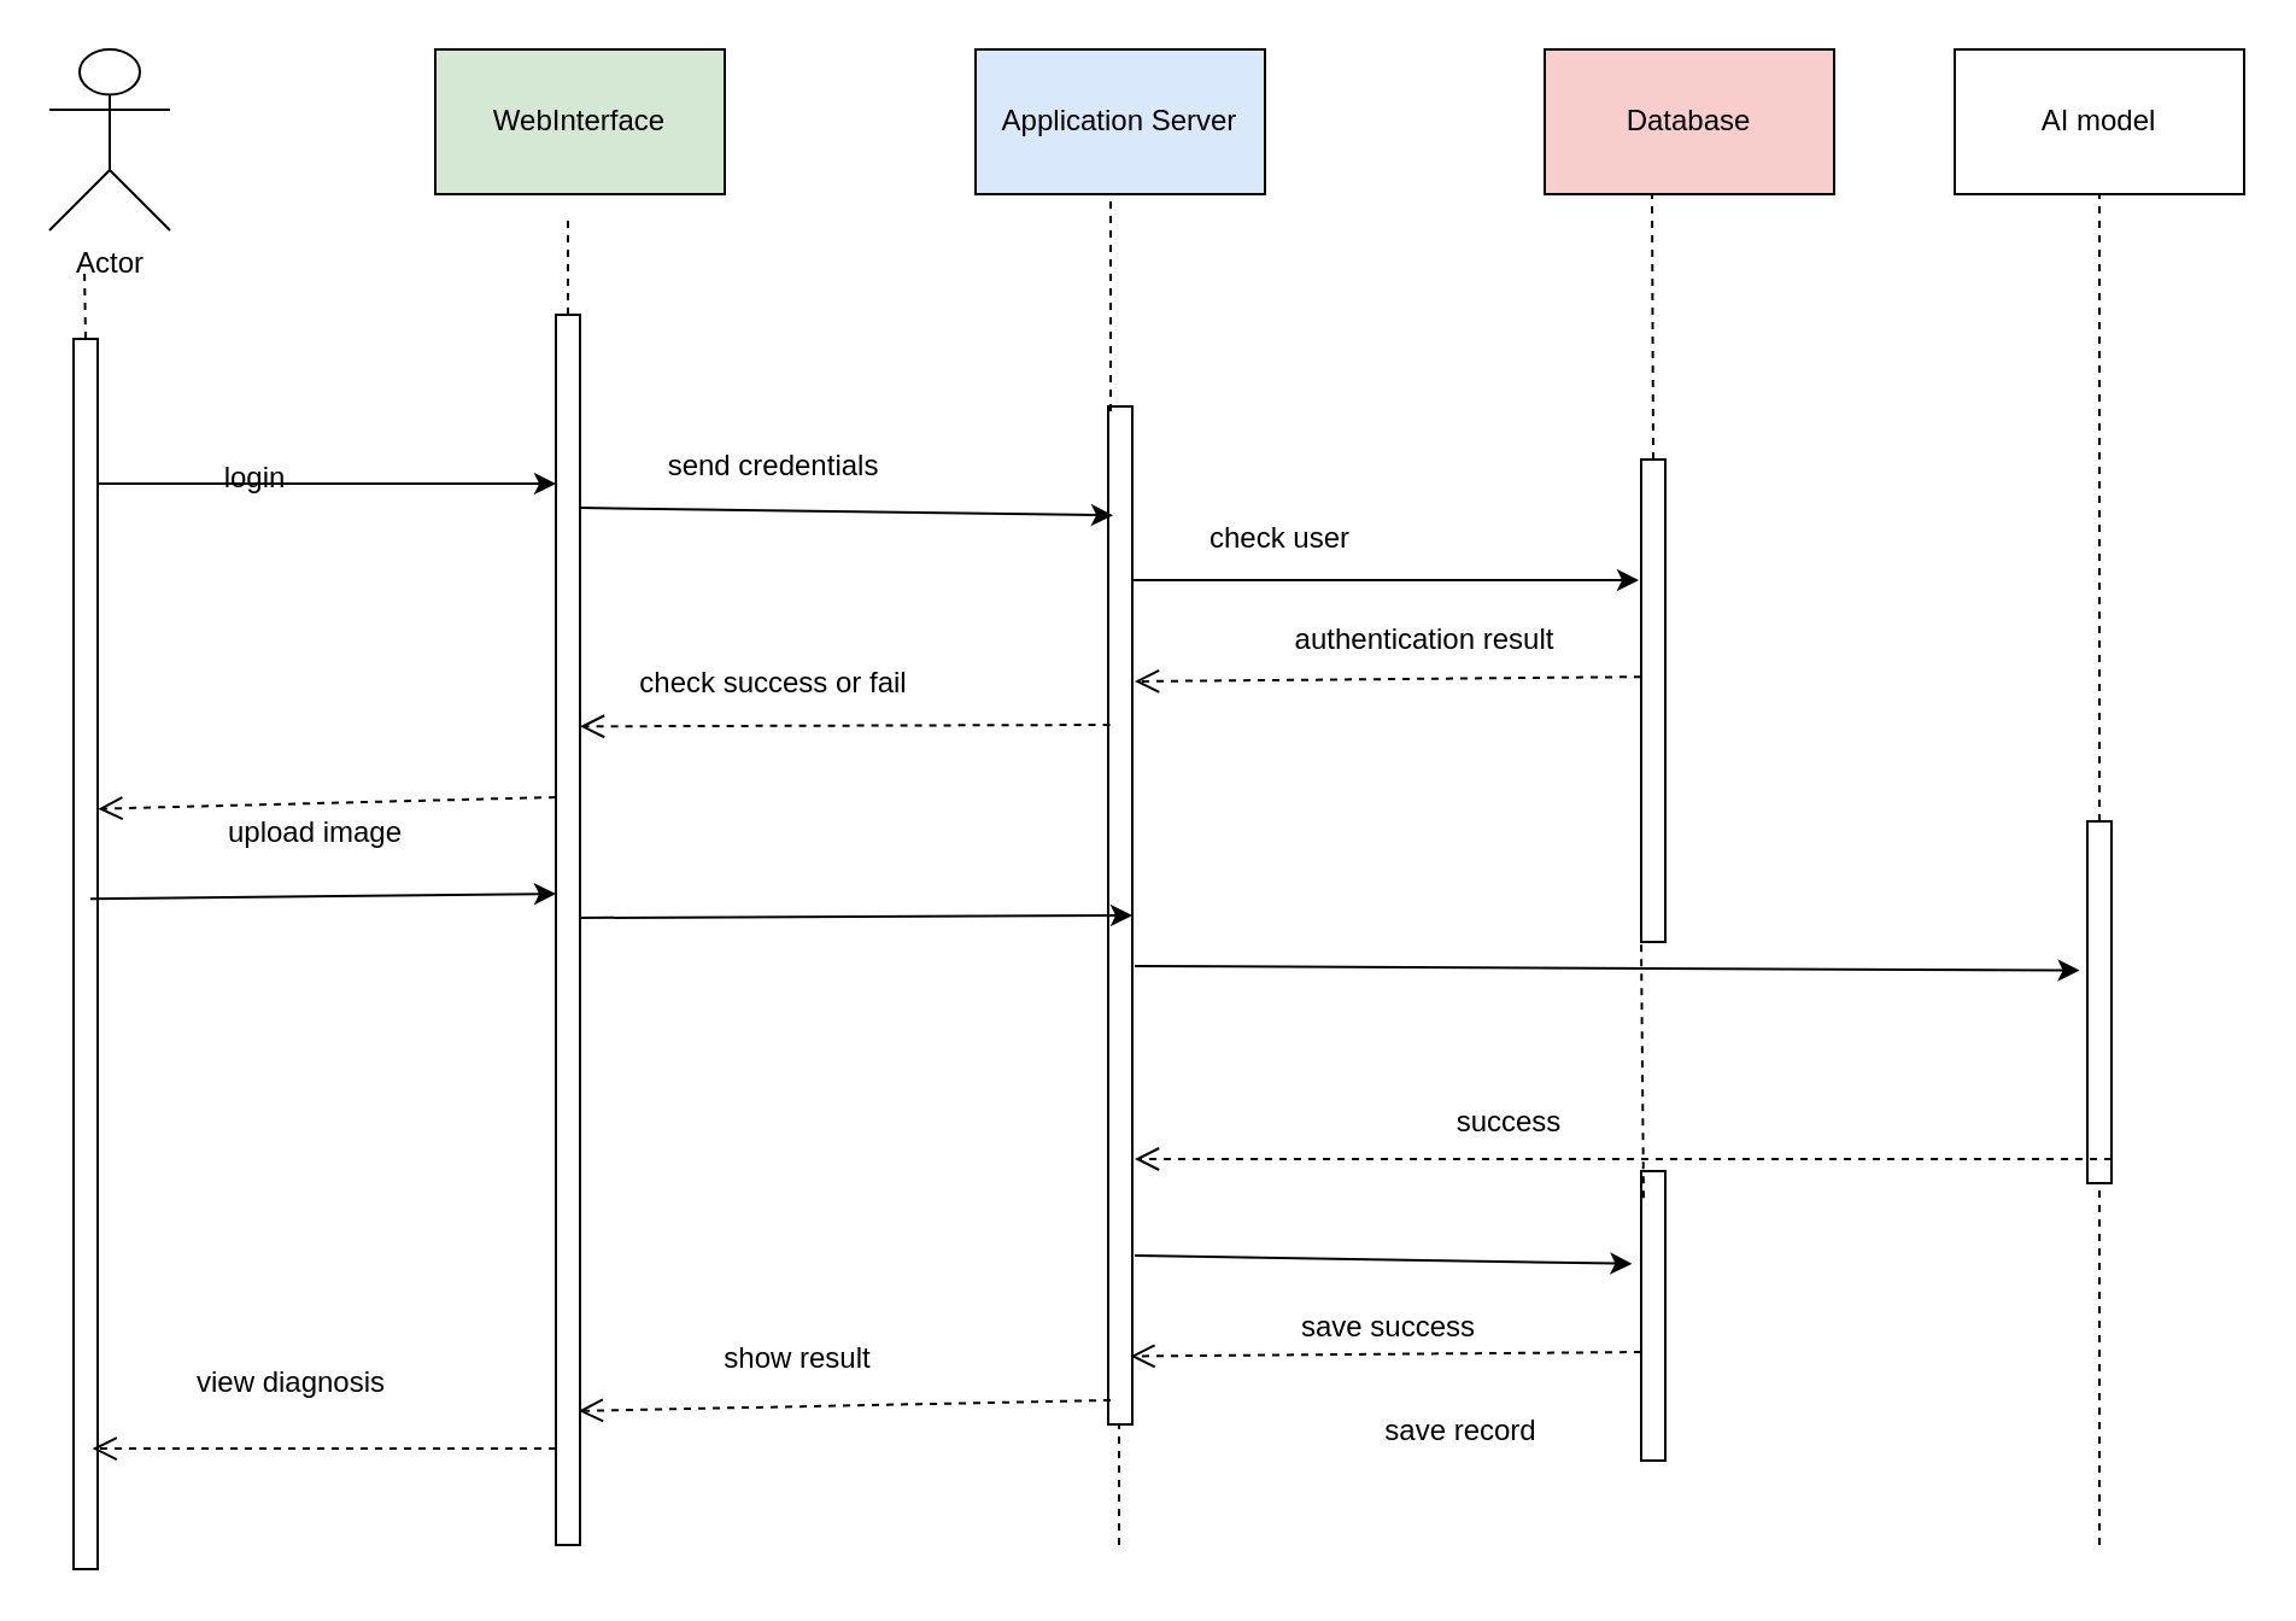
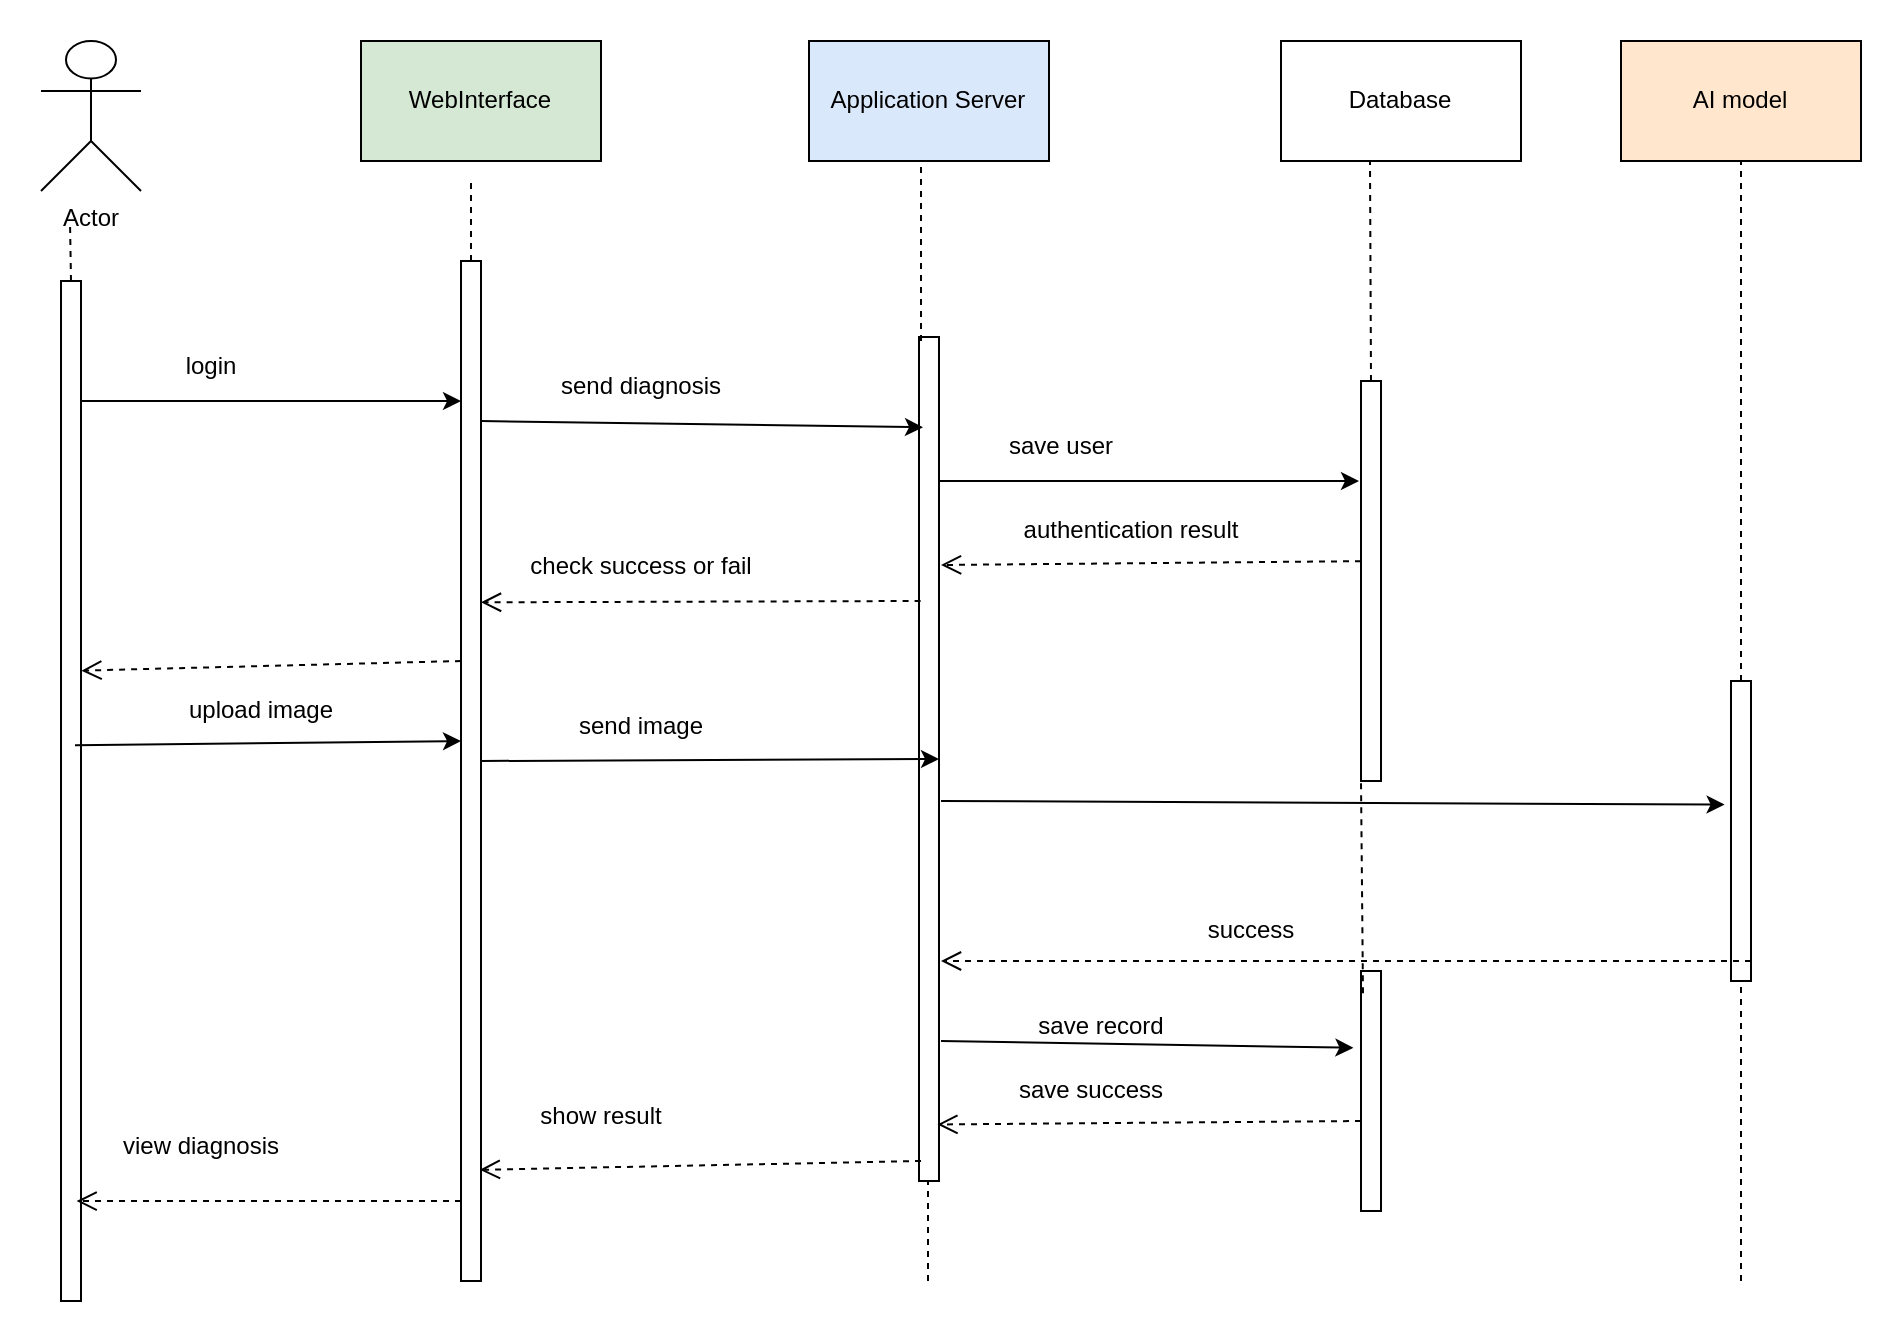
  <mxCell id="0" />
  <mxCell id="1" parent="0" />
  <mxCell id="2" value="Actor" style="shape=umlActor;verticalLabelPosition=bottom;verticalAlign=top;html=1;outlineConnect=0;" parent="1" vertex="1"><mxGeometry x="20" y="20" width="50" height="75" as="geometry" /></mxCell>
  <mxCell id="3" value="WebInterface" style="rounded=0;whiteSpace=wrap;html=1;fillColor=#d5e8d4;" parent="1" vertex="1"><mxGeometry x="180" y="20" width="120" height="60" as="geometry" /></mxCell>
  <mxCell id="4" value="Application Server" style="rounded=0;whiteSpace=wrap;html=1;fillColor=#dae8fc;" parent="1" vertex="1"><mxGeometry x="404" y="20" width="120" height="60" as="geometry" /></mxCell>
- <mxCell id="5" value="Database" style="rounded=0;whiteSpace=wrap;html=1;fillColor=#f8cecc;" parent="1" vertex="1"><mxGeometry x="640" y="20" width="120" height="60" as="geometry" /></mxCell>
+ <mxCell id="5" value="Database" style="rounded=0;whiteSpace=wrap;html=1;" parent="1" vertex="1"><mxGeometry x="640" y="20" width="120" height="60" as="geometry" /></mxCell>
  <mxCell id="6" value="" style="rounded=0;whiteSpace=wrap;html=1;direction=south;" parent="1" vertex="1"><mxGeometry x="30" y="140" width="10" height="510" as="geometry" /></mxCell>
  <mxCell id="7" value="" style="rounded=0;whiteSpace=wrap;html=1;direction=south;" parent="1" vertex="1"><mxGeometry x="230" y="130" width="10" height="510" as="geometry" /></mxCell>
  <mxCell id="8" value="" style="rounded=0;whiteSpace=wrap;html=1;direction=south;" parent="1" vertex="1"><mxGeometry x="459" y="168" width="10" height="422" as="geometry" /></mxCell>
  <mxCell id="9" value="" style="rounded=0;whiteSpace=wrap;html=1;direction=south;" parent="1" vertex="1"><mxGeometry x="680" y="190" width="10" height="200" as="geometry" /></mxCell>
  <mxCell id="10" value="" style="endArrow=none;dashed=1;html=1;rounded=0;exitX=0;exitY=0.5;exitDx=0;exitDy=0;" parent="1" source="6" edge="1"><mxGeometry width="50" height="50" relative="1" as="geometry"><mxPoint x="34.5" y="210" as="sourcePoint" /><mxPoint x="34.5" y="110" as="targetPoint" /></mxGeometry></mxCell>
  <mxCell id="11" value="" style="endArrow=none;dashed=1;html=1;rounded=0;exitX=0;exitY=0.5;exitDx=0;exitDy=0;" parent="1" source="7" edge="1"><mxGeometry width="50" height="50" relative="1" as="geometry"><mxPoint x="234.5" y="200" as="sourcePoint" /><mxPoint x="235" y="90" as="targetPoint" /></mxGeometry></mxCell>
  <mxCell id="12" value="" style="endArrow=none;dashed=1;html=1;rounded=0;" parent="1" edge="1"><mxGeometry width="50" height="50" relative="1" as="geometry"><mxPoint x="460" y="170" as="sourcePoint" /><mxPoint x="460" y="80" as="targetPoint" /></mxGeometry></mxCell>
  <mxCell id="13" value="" style="endArrow=none;dashed=1;html=1;rounded=0;exitX=0;exitY=0.5;exitDx=0;exitDy=0;" parent="1" edge="1" source="9"><mxGeometry width="50" height="50" relative="1" as="geometry"><mxPoint x="684.5" y="300" as="sourcePoint" /><mxPoint x="684.5" y="80" as="targetPoint" /></mxGeometry></mxCell>
  <mxCell id="14" value="" style="endArrow=classic;html=1;rounded=0;entryX=0.182;entryY=1;entryDx=0;entryDy=0;entryPerimeter=0;" edge="1" parent="1"><mxGeometry width="50" height="50" relative="1" as="geometry"><mxPoint x="40" y="200" as="sourcePoint" /><mxPoint x="230" y="200.04" as="targetPoint" /></mxGeometry></mxCell>
- <mxCell id="15" value="login" style="text;html=1;align=center;verticalAlign=middle;resizable=0;points=[];autosize=1;strokeColor=none;fillColor=none;" vertex="1" parent="1"><mxGeometry x="80" y="183" width="50" height="30" as="geometry" /></mxCell>
- <mxCell id="16" value="AI model" style="rounded=0;whiteSpace=wrap;html=1;" vertex="1" parent="1"><mxGeometry x="810" y="20" width="120" height="60" as="geometry" /></mxCell>
+ <mxCell id="15" value="login" style="text;html=1;align=center;verticalAlign=middle;resizable=0;points=[];autosize=1;strokeColor=none;fillColor=none;" vertex="1" parent="1"><mxGeometry x="80" y="168" width="50" height="30" as="geometry" /></mxCell>
+ <mxCell id="16" value="AI model" style="rounded=0;whiteSpace=wrap;html=1;fillColor=#ffe6cc;" vertex="1" parent="1"><mxGeometry x="810" y="20" width="120" height="60" as="geometry" /></mxCell>
  <mxCell id="17" value="" style="endArrow=none;dashed=1;html=1;rounded=0;" edge="1" parent="1"><mxGeometry width="50" height="50" relative="1" as="geometry"><mxPoint x="870" y="340" as="sourcePoint" /><mxPoint x="870" y="80" as="targetPoint" /></mxGeometry></mxCell>
  <mxCell id="18" value="" style="rounded=0;whiteSpace=wrap;html=1;direction=south;" vertex="1" parent="1"><mxGeometry x="865" y="340" width="10" height="150" as="geometry" /></mxCell>
  <mxCell id="19" value="" style="endArrow=classic;html=1;rounded=0;entryX=0.107;entryY=0.8;entryDx=0;entryDy=0;entryPerimeter=0;" edge="1" parent="1" target="8"><mxGeometry width="50" height="50" relative="1" as="geometry"><mxPoint x="240" y="210" as="sourcePoint" /><mxPoint x="290" y="160" as="targetPoint" /></mxGeometry></mxCell>
- <mxCell id="20" value="send credentials" style="text;html=1;align=center;verticalAlign=middle;resizable=0;points=[];autosize=1;strokeColor=none;fillColor=none;" vertex="1" parent="1"><mxGeometry x="265" y="178" width="110" height="30" as="geometry" /></mxCell>
- <mxCell id="21" value="check user" style="text;html=1;align=center;verticalAlign=middle;resizable=0;points=[];autosize=1;strokeColor=none;fillColor=none;" vertex="1" parent="1"><mxGeometry x="490" y="208" width="80" height="30" as="geometry" /></mxCell>
+ <mxCell id="20" value="send diagnosis" style="text;html=1;align=center;verticalAlign=middle;resizable=0;points=[];autosize=1;strokeColor=none;fillColor=none;" vertex="1" parent="1"><mxGeometry x="265" y="178" width="110" height="30" as="geometry" /></mxCell>
+ <mxCell id="21" value="save user" style="text;html=1;align=center;verticalAlign=middle;resizable=0;points=[];autosize=1;strokeColor=none;fillColor=none;" vertex="1" parent="1"><mxGeometry x="490" y="208" width="80" height="30" as="geometry" /></mxCell>
  <mxCell id="22" value="" style="html=1;verticalAlign=bottom;endArrow=open;dashed=1;endSize=8;curved=0;rounded=0;" edge="1" parent="1"><mxGeometry x="0.038" y="-21" relative="1" as="geometry"><mxPoint x="680" y="280.08" as="sourcePoint" /><mxPoint x="470" y="282" as="targetPoint" /><mxPoint as="offset" /></mxGeometry></mxCell>
- <mxCell id="23" value="authentication result" style="text;html=1;align=center;verticalAlign=middle;resizable=0;points=[];autosize=1;strokeColor=none;fillColor=none;" vertex="1" parent="1"><mxGeometry x="525" y="250" width="130" height="30" as="geometry" /></mxCell>
+ <mxCell id="23" value="authentication result" style="text;html=1;align=center;verticalAlign=middle;resizable=0;points=[];autosize=1;strokeColor=none;fillColor=none;" vertex="1" parent="1"><mxGeometry x="500" y="250" width="130" height="30" as="geometry" /></mxCell>
  <mxCell id="24" value="" style="html=1;verticalAlign=bottom;endArrow=open;dashed=1;endSize=8;curved=0;rounded=0;entryX=0.595;entryY=-0.02;entryDx=0;entryDy=0;entryPerimeter=0;" edge="1" parent="1"><mxGeometry relative="1" as="geometry"><mxPoint x="459.8" y="300" as="sourcePoint" /><mxPoint x="240" y="300.65" as="targetPoint" /></mxGeometry></mxCell>
  <mxCell id="25" value="check success or fail" style="text;html=1;align=center;verticalAlign=middle;resizable=0;points=[];autosize=1;strokeColor=none;fillColor=none;" vertex="1" parent="1"><mxGeometry x="255" y="268" width="130" height="30" as="geometry" /></mxCell>
  <mxCell id="26" value="" style="html=1;verticalAlign=bottom;endArrow=open;dashed=1;endSize=8;curved=0;rounded=0;entryX=0.382;entryY=-0.02;entryDx=0;entryDy=0;entryPerimeter=0;" edge="1" parent="1" target="6"><mxGeometry relative="1" as="geometry"><mxPoint x="230" y="330" as="sourcePoint" /><mxPoint x="150" y="330" as="targetPoint" /></mxGeometry></mxCell>
  <mxCell id="27" value="" style="endArrow=classic;html=1;rounded=0;entryX=0.844;entryY=0.7;entryDx=0;entryDy=0;entryPerimeter=0;" edge="1" parent="1"><mxGeometry width="50" height="50" relative="1" as="geometry"><mxPoint x="37" y="372.12" as="sourcePoint" /><mxPoint x="230" y="370" as="targetPoint" /></mxGeometry></mxCell>
- <mxCell id="28" value="upload image" style="text;html=1;align=center;verticalAlign=middle;resizable=0;points=[];autosize=1;strokeColor=none;fillColor=none;" vertex="1" parent="1"><mxGeometry x="80" y="330" width="100" height="30" as="geometry" /></mxCell>
+ <mxCell id="28" value="upload image" style="text;html=1;align=center;verticalAlign=middle;resizable=0;points=[];autosize=1;strokeColor=none;fillColor=none;" vertex="1" parent="1"><mxGeometry x="80" y="340" width="100" height="30" as="geometry" /></mxCell>
  <mxCell id="29" value="" style="endArrow=classic;html=1;rounded=0;entryX=0.5;entryY=0;entryDx=0;entryDy=0;" edge="1" parent="1" target="8"><mxGeometry width="50" height="50" relative="1" as="geometry"><mxPoint x="240" y="380" as="sourcePoint" /><mxPoint x="290" y="330" as="targetPoint" /></mxGeometry></mxCell>
+ <mxCell id="30" value="send image" style="text;html=1;align=center;verticalAlign=middle;resizable=0;points=[];autosize=1;strokeColor=none;fillColor=none;" vertex="1" parent="1"><mxGeometry x="275" y="348" width="90" height="30" as="geometry" /></mxCell>
  <mxCell id="31" value="" style="endArrow=classic;html=1;rounded=0;entryX=0.412;entryY=1.32;entryDx=0;entryDy=0;entryPerimeter=0;" edge="1" parent="1" target="18"><mxGeometry width="50" height="50" relative="1" as="geometry"><mxPoint x="470" y="400" as="sourcePoint" /><mxPoint x="860" y="400" as="targetPoint" /></mxGeometry></mxCell>
  <mxCell id="32" value="" style="html=1;verticalAlign=bottom;endArrow=open;dashed=1;endSize=8;curved=0;rounded=0;" edge="1" parent="1"><mxGeometry relative="1" as="geometry"><mxPoint x="875" y="480" as="sourcePoint" /><mxPoint x="470" y="480" as="targetPoint" /></mxGeometry></mxCell>
  <mxCell id="33" value="success" style="text;html=1;align=center;verticalAlign=middle;resizable=0;points=[];autosize=1;strokeColor=none;fillColor=none;" vertex="1" parent="1"><mxGeometry x="585" y="450" width="80" height="30" as="geometry" /></mxCell>
  <mxCell id="34" value="" style="rounded=0;whiteSpace=wrap;html=1;direction=south;" vertex="1" parent="1"><mxGeometry x="680" y="485" width="10" height="120" as="geometry" /></mxCell>
  <mxCell id="35" value="" style="endArrow=classic;html=1;rounded=0;entryX=0.32;entryY=1.38;entryDx=0;entryDy=0;entryPerimeter=0;" edge="1" parent="1" target="34"><mxGeometry width="50" height="50" relative="1" as="geometry"><mxPoint x="470" y="520" as="sourcePoint" /><mxPoint x="520" y="470" as="targetPoint" /></mxGeometry></mxCell>
- <mxCell id="36" value="save record" style="text;html=1;align=center;verticalAlign=middle;resizable=0;points=[];autosize=1;strokeColor=none;fillColor=none;" vertex="1" parent="1"><mxGeometry x="560" y="578" width="90" height="30" as="geometry" /></mxCell>
+ <mxCell id="36" value="save record" style="text;html=1;align=center;verticalAlign=middle;resizable=0;points=[];autosize=1;strokeColor=none;fillColor=none;" vertex="1" parent="1"><mxGeometry x="505" y="498" width="90" height="30" as="geometry" /></mxCell>
  <mxCell id="37" value="" style="html=1;verticalAlign=bottom;endArrow=open;dashed=1;endSize=8;curved=0;rounded=0;entryX=0.933;entryY=0.08;entryDx=0;entryDy=0;entryPerimeter=0;" edge="1" parent="1" target="8"><mxGeometry relative="1" as="geometry"><mxPoint x="680" y="560" as="sourcePoint" /><mxPoint x="600" y="560" as="targetPoint" /></mxGeometry></mxCell>
- <mxCell id="38" value="save success" style="text;html=1;align=center;verticalAlign=middle;resizable=0;points=[];autosize=1;strokeColor=none;fillColor=none;" vertex="1" parent="1"><mxGeometry x="525" y="535" width="100" height="30" as="geometry" /></mxCell>
+ <mxCell id="38" value="save success" style="text;html=1;align=center;verticalAlign=middle;resizable=0;points=[];autosize=1;strokeColor=none;fillColor=none;" vertex="1" parent="1"><mxGeometry x="495" y="530" width="100" height="30" as="geometry" /></mxCell>
  <mxCell id="39" value="" style="html=1;verticalAlign=bottom;endArrow=open;dashed=1;endSize=8;curved=0;rounded=0;entryX=0.891;entryY=0.06;entryDx=0;entryDy=0;entryPerimeter=0;" edge="1" parent="1" target="7"><mxGeometry relative="1" as="geometry"><mxPoint x="460" y="580" as="sourcePoint" /><mxPoint x="380" y="580" as="targetPoint" /></mxGeometry></mxCell>
- <mxCell id="40" value="show result" style="text;html=1;align=center;verticalAlign=middle;resizable=0;points=[];autosize=1;strokeColor=none;fillColor=none;" vertex="1" parent="1"><mxGeometry x="290" y="548" width="80" height="30" as="geometry" /></mxCell>
+ <mxCell id="40" value="show result" style="text;html=1;align=center;verticalAlign=middle;resizable=0;points=[];autosize=1;strokeColor=none;fillColor=none;" vertex="1" parent="1"><mxGeometry x="260" y="543" width="80" height="30" as="geometry" /></mxCell>
  <mxCell id="41" value="" style="html=1;verticalAlign=bottom;endArrow=open;dashed=1;endSize=8;curved=0;rounded=0;entryX=0.902;entryY=0.22;entryDx=0;entryDy=0;entryPerimeter=0;" edge="1" parent="1" target="6"><mxGeometry relative="1" as="geometry"><mxPoint x="230" y="600" as="sourcePoint" /><mxPoint x="150" y="600" as="targetPoint" /></mxGeometry></mxCell>
- <mxCell id="42" value="view diagnosis" style="text;html=1;align=center;verticalAlign=middle;resizable=0;points=[];autosize=1;strokeColor=none;fillColor=none;" vertex="1" parent="1"><mxGeometry x="70" y="558" width="100" height="30" as="geometry" /></mxCell>
+ <mxCell id="42" value="view diagnosis" style="text;html=1;align=center;verticalAlign=middle;resizable=0;points=[];autosize=1;strokeColor=none;fillColor=none;" vertex="1" parent="1"><mxGeometry x="50" y="558" width="100" height="30" as="geometry" /></mxCell>
  <mxCell id="43" value="" style="endArrow=none;dashed=1;html=1;rounded=0;" edge="1" parent="1"><mxGeometry width="50" height="50" relative="1" as="geometry"><mxPoint x="463.5" y="640" as="sourcePoint" /><mxPoint x="463.5" y="590" as="targetPoint" /></mxGeometry></mxCell>
  <mxCell id="44" value="" style="endArrow=none;dashed=1;html=1;rounded=0;exitX=0.093;exitY=0.9;exitDx=0;exitDy=0;exitPerimeter=0;" edge="1" parent="1" source="34"><mxGeometry width="50" height="50" relative="1" as="geometry"><mxPoint x="630" y="440" as="sourcePoint" /><mxPoint x="680" y="390" as="targetPoint" /></mxGeometry></mxCell>
  <mxCell id="45" value="" style="endArrow=classic;html=1;rounded=0;entryX=0.3;entryY=1;entryDx=0;entryDy=0;entryPerimeter=0;" edge="1" parent="1"><mxGeometry width="50" height="50" relative="1" as="geometry"><mxPoint x="469" y="240" as="sourcePoint" /><mxPoint x="679" y="240" as="targetPoint" /></mxGeometry></mxCell>
  <mxCell id="46" value="" style="endArrow=none;dashed=1;html=1;rounded=0;" edge="1" parent="1"><mxGeometry width="50" height="50" relative="1" as="geometry"><mxPoint x="870" y="640" as="sourcePoint" /><mxPoint x="870" y="490" as="targetPoint" /></mxGeometry></mxCell>
